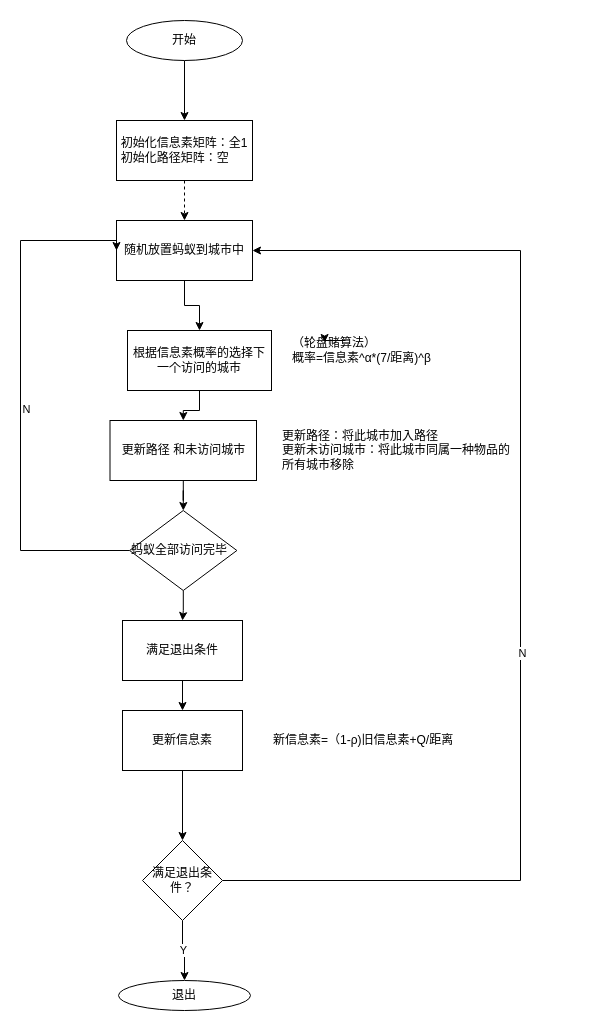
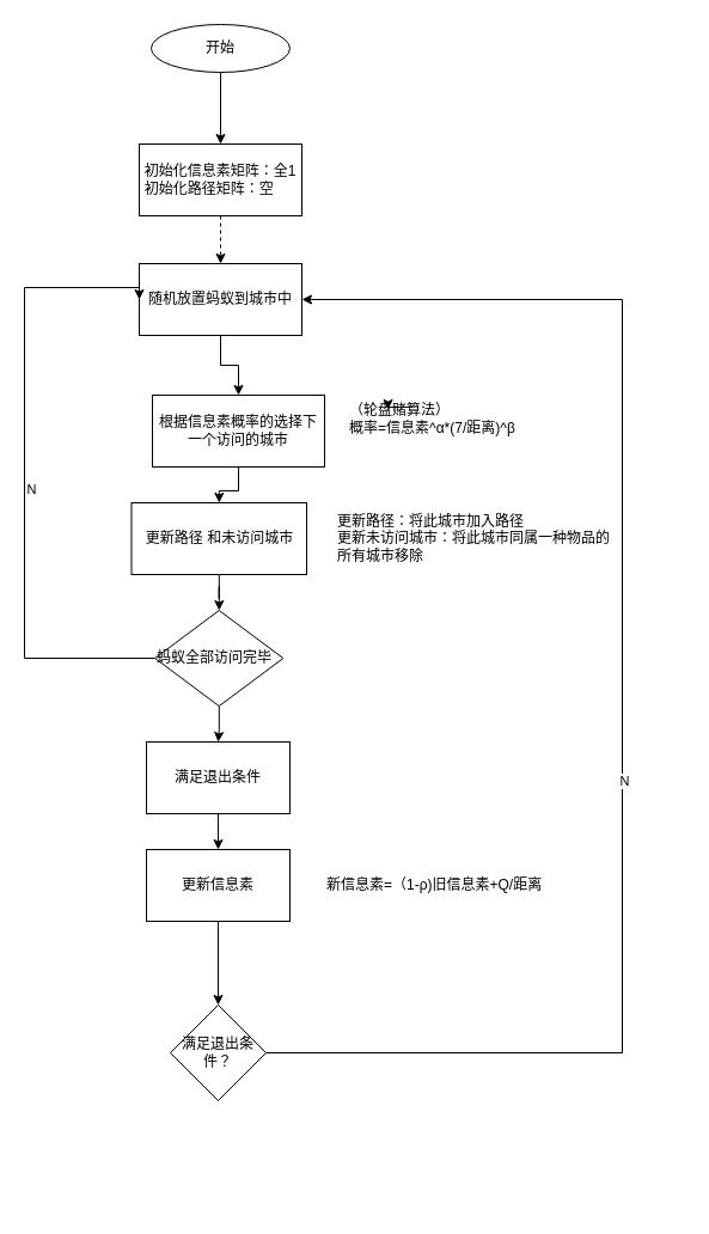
  <mxCell id="0" />
  <mxCell id="1" parent="0" />
  <mxCell id="2" value="" style="edgeStyle=orthogonalEdgeStyle;rounded=0;orthogonalLoop=1;jettySize=auto;html=1;" edge="1" parent="1" source="3" target="9"><mxGeometry relative="1" as="geometry" /></mxCell>
  <mxCell id="3" value="开始" style="ellipse;whiteSpace=wrap;html=1;" vertex="1" parent="1"><mxGeometry x="126" y="20" width="116" height="40" as="geometry" /></mxCell>
  <mxCell id="4" value="" style="edgeStyle=orthogonalEdgeStyle;rounded=0;orthogonalLoop=1;jettySize=auto;html=1;" edge="1" parent="1" source="5" target="7"><mxGeometry relative="1" as="geometry" /></mxCell>
  <mxCell id="5" value="随机放置蚂蚁到城市中" style="whiteSpace=wrap;html=1;" vertex="1" parent="1"><mxGeometry x="116" y="220" width="136" height="60" as="geometry" /></mxCell>
  <mxCell id="6" value="" style="edgeStyle=orthogonalEdgeStyle;rounded=0;orthogonalLoop=1;jettySize=auto;html=1;" edge="1" parent="1" source="7" target="12"><mxGeometry relative="1" as="geometry" /></mxCell>
  <mxCell id="7" value="根据信息素概率的选择下一个访问的城市" style="whiteSpace=wrap;html=1;" vertex="1" parent="1"><mxGeometry x="127" y="330" width="144" height="60" as="geometry" /></mxCell>
  <mxCell id="8" style="edgeStyle=orthogonalEdgeStyle;rounded=0;orthogonalLoop=1;jettySize=auto;html=1;dashed=1;" edge="1" parent="1" source="9" target="5"><mxGeometry relative="1" as="geometry" /></mxCell>
  <mxCell id="9" value="初始化信息素矩阵：全1&lt;br&gt;&lt;div style=&quot;text-align: left&quot;&gt;&lt;span&gt;初始化路径矩阵：空&lt;/span&gt;&lt;/div&gt;" style="whiteSpace=wrap;html=1;" vertex="1" parent="1"><mxGeometry x="116" y="120" width="136" height="60" as="geometry" /></mxCell>
  <mxCell id="10" value="（轮盘赌算法）&lt;br&gt;概率=信息素^α*(7/距离)^β&amp;nbsp;&amp;nbsp;&lt;br&gt;" style="text;html=1;strokeColor=none;fillColor=none;align=left;verticalAlign=middle;whiteSpace=wrap;rounded=0;" vertex="1" parent="1"><mxGeometry x="290" y="340" width="220" height="20" as="geometry" /></mxCell>
  <mxCell id="11" value="" style="edgeStyle=orthogonalEdgeStyle;rounded=0;orthogonalLoop=1;jettySize=auto;html=1;" edge="1" parent="1" source="12" target="16"><mxGeometry relative="1" as="geometry" /></mxCell>
  <mxCell id="12" value="更新路径&amp;nbsp;和未访问城市" style="whiteSpace=wrap;html=1;align=center;" vertex="1" parent="1"><mxGeometry x="109.5" y="420" width="146.5" height="60" as="geometry" /></mxCell>
  <mxCell id="13" style="edgeStyle=orthogonalEdgeStyle;rounded=0;orthogonalLoop=1;jettySize=auto;html=1;entryX=0;entryY=0.5;entryDx=0;entryDy=0;" edge="1" parent="1" source="16" target="5"><mxGeometry relative="1" as="geometry"><Array as="points"><mxPoint x="20" y="550" /><mxPoint x="20" y="240" /><mxPoint x="116" y="240" /></Array></mxGeometry></mxCell>
  <mxCell id="14" value="N" style="edgeLabel;html=1;align=center;verticalAlign=middle;resizable=0;points=[];" vertex="1" connectable="0" parent="13"><mxGeometry x="-0.044" y="-5" relative="1" as="geometry"><mxPoint as="offset" /></mxGeometry></mxCell>
  <mxCell id="15" value="" style="edgeStyle=orthogonalEdgeStyle;rounded=0;orthogonalLoop=1;jettySize=auto;html=1;" edge="1" parent="1" source="16" target="20"><mxGeometry relative="1" as="geometry" /></mxCell>
  <mxCell id="16" value="蚂蚁全部访问完毕" style="rhombus;whiteSpace=wrap;html=1;align=left;" vertex="1" parent="1"><mxGeometry x="129.13" y="510" width="107.25" height="80" as="geometry" /></mxCell>
  <mxCell id="17" value="&lt;span&gt;更新路径：将此城市加入路径&lt;br&gt;更新未访问城市：将此城市同属一种物品的所有城市移除&lt;/span&gt;" style="text;html=1;strokeColor=none;fillColor=none;align=left;verticalAlign=middle;whiteSpace=wrap;rounded=0;" vertex="1" parent="1"><mxGeometry x="280" y="440" width="240" height="20" as="geometry" /></mxCell>
  <mxCell id="18" style="edgeStyle=orthogonalEdgeStyle;rounded=0;orthogonalLoop=1;jettySize=auto;html=1;exitX=0.25;exitY=0;exitDx=0;exitDy=0;entryX=0.155;entryY=0.1;entryDx=0;entryDy=0;entryPerimeter=0;" edge="1" parent="1" source="10" target="10"><mxGeometry relative="1" as="geometry" /></mxCell>
  <mxCell id="19" value="" style="edgeStyle=orthogonalEdgeStyle;rounded=0;orthogonalLoop=1;jettySize=auto;html=1;" edge="1" parent="1" source="20" target="22"><mxGeometry relative="1" as="geometry" /></mxCell>
  <mxCell id="20" value="满足退出条件" style="whiteSpace=wrap;html=1;align=center;" vertex="1" parent="1"><mxGeometry x="121.995" y="620" width="120" height="60" as="geometry" /></mxCell>
  <mxCell id="21" value="" style="edgeStyle=orthogonalEdgeStyle;rounded=0;orthogonalLoop=1;jettySize=auto;html=1;" edge="1" parent="1" source="22" target="27"><mxGeometry relative="1" as="geometry" /></mxCell>
  <mxCell id="22" value="更新信息素" style="whiteSpace=wrap;html=1;" vertex="1" parent="1"><mxGeometry x="121.995" y="710" width="120" height="60" as="geometry" /></mxCell>
  <mxCell id="23" value="新信息素=（1-ρ)旧信息素+Q/距离" style="text;html=1;strokeColor=none;fillColor=none;align=left;verticalAlign=middle;whiteSpace=wrap;rounded=0;" vertex="1" parent="1"><mxGeometry x="271" y="730" width="300" height="20" as="geometry" /></mxCell>
- <mxCell id="24" value="Y" style="edgeStyle=orthogonalEdgeStyle;rounded=0;orthogonalLoop=1;jettySize=auto;html=1;" edge="1" parent="1" source="27" target="28"><mxGeometry relative="1" as="geometry" /></mxCell>
  <mxCell id="25" style="edgeStyle=orthogonalEdgeStyle;rounded=0;orthogonalLoop=1;jettySize=auto;html=1;entryX=1;entryY=0.5;entryDx=0;entryDy=0;" edge="1" parent="1" source="27" target="5"><mxGeometry relative="1" as="geometry"><Array as="points"><mxPoint x="520" y="880" /><mxPoint x="520" y="250" /></Array></mxGeometry></mxCell>
  <mxCell id="26" value="N" style="edgeLabel;html=1;align=center;verticalAlign=middle;resizable=0;points=[];" vertex="1" connectable="0" parent="25"><mxGeometry x="-0.12" y="-1" relative="1" as="geometry"><mxPoint as="offset" /></mxGeometry></mxCell>
  <mxCell id="27" value="满足退出条件？" style="rhombus;whiteSpace=wrap;html=1;" vertex="1" parent="1"><mxGeometry x="141.995" y="840" width="80" height="80" as="geometry" /></mxCell>
- <mxCell id="28" value="退出" style="ellipse;whiteSpace=wrap;html=1;" vertex="1" parent="1"><mxGeometry x="117.99" y="980" width="132.01" height="30" as="geometry" /></mxCell>
